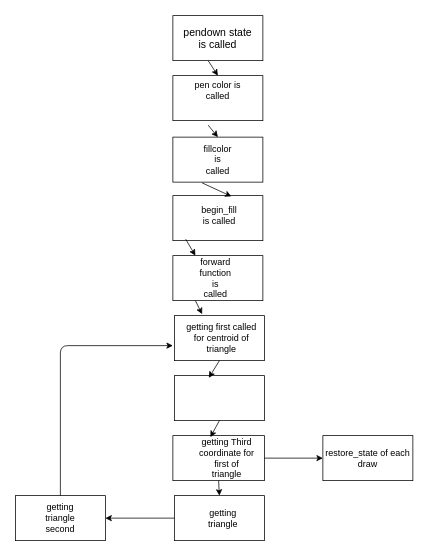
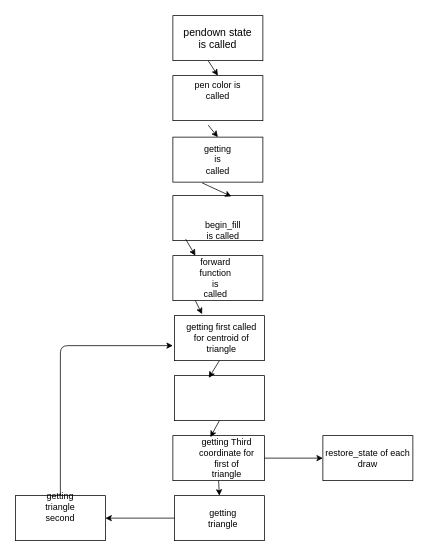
  <mxCell id="0" />
  <mxCell id="1" parent="0" />
  <mxCell id="2" value="" style="rounded=0;whiteSpace=wrap;html=1;" vertex="1" parent="1"><mxGeometry x="230" width="120" height="60" as="geometry" y="20" /></mxCell>
  <mxCell id="3" value="" style="rounded=0;whiteSpace=wrap;html=1;" vertex="1" parent="1"><mxGeometry x="230" y="100" width="120" height="60" as="geometry" /></mxCell>
  <mxCell id="4" value="" style="rounded=0;whiteSpace=wrap;html=1;" vertex="1" parent="1"><mxGeometry x="230" y="182" width="120" height="60" as="geometry" /></mxCell>
  <mxCell id="5" value="" style="rounded=0;whiteSpace=wrap;html=1;" vertex="1" parent="1"><mxGeometry x="230" y="340" width="120" height="60" as="geometry" /></mxCell>
  <mxCell id="6" value="" style="rounded=0;whiteSpace=wrap;html=1;" vertex="1" parent="1"><mxGeometry x="230" y="260" width="120" height="60" as="geometry" /></mxCell>
  <mxCell id="7" value="&lt;span style=&quot;font-size: 14px&quot;&gt;pendown state is called&lt;/span&gt;" style="text;html=1;strokeColor=none;fillColor=none;align=center;verticalAlign=middle;whiteSpace=wrap;rounded=0;" vertex="1" parent="1"><mxGeometry x="240" y="40" width="100" height="20" as="geometry" /></mxCell>
  <mxCell id="8" value="pen color is called" style="text;html=1;strokeColor=none;fillColor=none;align=center;verticalAlign=middle;whiteSpace=wrap;rounded=0;" vertex="1" parent="1"><mxGeometry x="250" y="110" width="80" height="20" as="geometry" /></mxCell>
- <mxCell id="9" value="fillcolor is called" style="text;html=1;strokeColor=none;fillColor=none;align=center;verticalAlign=middle;whiteSpace=wrap;rounded=0;" vertex="1" parent="1"><mxGeometry x="270" y="202" width="40" height="20" as="geometry" /></mxCell>
- <mxCell id="10" value="begin_fill is called" style="text;html=1;strokeColor=none;fillColor=none;align=center;verticalAlign=middle;whiteSpace=wrap;rounded=0;" vertex="1" parent="1"><mxGeometry x="267" y="276" width="50" height="20" as="geometry" /></mxCell>
+ <mxCell id="9" value="getting is called" style="text;html=1;strokeColor=none;fillColor=none;align=center;verticalAlign=middle;whiteSpace=wrap;rounded=0;" vertex="1" parent="1"><mxGeometry x="270" y="202" width="40" height="20" as="geometry" /></mxCell>
+ <mxCell id="10" value="begin_fill is called" style="text;html=1;strokeColor=none;fillColor=none;align=center;verticalAlign=middle;whiteSpace=wrap;rounded=0;" vertex="1" parent="1"><mxGeometry x="272" y="296" width="50" height="20" as="geometry" /></mxCell>
  <mxCell id="11" value="forward function is called" style="text;html=1;strokeColor=none;fillColor=none;align=center;verticalAlign=middle;whiteSpace=wrap;rounded=0;" vertex="1" parent="1"><mxGeometry x="267" y="360" width="40" height="20" as="geometry" /></mxCell>
  <mxCell id="12" value="" style="rounded=0;whiteSpace=wrap;html=1;" vertex="1" parent="1"><mxGeometry x="232" y="500" width="120" height="60" as="geometry" /></mxCell>
  <mxCell id="13" value="" style="rounded=0;whiteSpace=wrap;html=1;" vertex="1" parent="1"><mxGeometry x="232" y="420" width="120" height="60" as="geometry" /></mxCell>
  <mxCell id="14" value="getting first called for centroid of triangle" style="text;html=1;strokeColor=none;fillColor=none;align=center;verticalAlign=middle;whiteSpace=wrap;rounded=0;" vertex="1" parent="1"><mxGeometry x="240" y="440" width="110" height="20" as="geometry" /></mxCell>
  <mxCell id="15" value="" style="rounded=0;whiteSpace=wrap;html=1;" vertex="1" parent="1"><mxGeometry x="230" y="580" width="122" height="60" as="geometry" /></mxCell>
  <mxCell id="16" value="&lt;span&gt;getting Third&lt;br&gt;coordinate for first of triangle&lt;/span&gt;" style="text;html=1;strokeColor=none;fillColor=none;align=center;verticalAlign=middle;whiteSpace=wrap;rounded=0;" vertex="1" parent="1"><mxGeometry x="264" y="600" width="76" height="20" as="geometry" /></mxCell>
  <mxCell id="17" value="" style="rounded=0;whiteSpace=wrap;html=1;" vertex="1" parent="1"><mxGeometry x="232" y="660" width="120" height="60" as="geometry" /></mxCell>
  <mxCell id="18" value="" style="rounded=0;whiteSpace=wrap;html=1;" vertex="1" parent="1"><mxGeometry x="20" y="660" width="120" height="60" as="geometry" /></mxCell>
  <mxCell id="19" value="getting triangle" style="text;html=1;strokeColor=none;fillColor=none;align=center;verticalAlign=middle;whiteSpace=wrap;rounded=0;" vertex="1" parent="1"><mxGeometry x="264" y="670" width="66" height="40" as="geometry" /></mxCell>
- <mxCell id="20" value="getting triangle second" style="text;html=1;strokeColor=none;fillColor=none;align=center;verticalAlign=middle;whiteSpace=wrap;rounded=0;" vertex="1" parent="1"><mxGeometry x="55" y="680" width="50" height="20" as="geometry" /></mxCell>
+ <mxCell id="20" value="getting triangle second" style="text;html=1;strokeColor=none;fillColor=none;align=center;verticalAlign=middle;whiteSpace=wrap;rounded=0;" vertex="1" parent="1"><mxGeometry x="55" y="665" width="50" height="20" as="geometry" /></mxCell>
  <mxCell id="21" value="" style="endArrow=classic;html=1;exitX=0.392;exitY=1.1;exitDx=0;exitDy=0;exitPerimeter=0;entryX=0.5;entryY=0;entryDx=0;entryDy=0;" edge="1" parent="1" source="3" target="4"><mxGeometry width="50" height="50" relative="1" as="geometry"><mxPoint x="140" y="430" as="sourcePoint" /><mxPoint x="190" y="380" as="targetPoint" /></mxGeometry></mxCell>
  <mxCell id="22" value="" style="endArrow=classic;html=1;exitX=0.392;exitY=1;exitDx=0;exitDy=0;exitPerimeter=0;" edge="1" parent="1" source="2"><mxGeometry width="50" height="50" relative="1" as="geometry"><mxPoint x="140" y="430" as="sourcePoint" /><mxPoint x="290" y="100" as="targetPoint" /></mxGeometry></mxCell>
  <mxCell id="23" value="" style="endArrow=classic;html=1;exitX=0.325;exitY=1.017;exitDx=0;exitDy=0;exitPerimeter=0;entryX=0.65;entryY=0.017;entryDx=0;entryDy=0;entryPerimeter=0;" edge="1" parent="1" source="4" target="6"><mxGeometry width="50" height="50" relative="1" as="geometry"><mxPoint x="140" y="430" as="sourcePoint" /><mxPoint x="190" y="380" as="targetPoint" /></mxGeometry></mxCell>
  <mxCell id="24" value="" style="endArrow=classic;html=1;exitX=0.142;exitY=0.967;exitDx=0;exitDy=0;exitPerimeter=0;entryX=0.25;entryY=0;entryDx=0;entryDy=0;" edge="1" parent="1" source="6" target="5"><mxGeometry width="50" height="50" relative="1" as="geometry"><mxPoint x="140" y="430" as="sourcePoint" /><mxPoint x="190" y="380" as="targetPoint" /></mxGeometry></mxCell>
  <mxCell id="25" value="" style="endArrow=classic;html=1;exitX=0.25;exitY=1;exitDx=0;exitDy=0;entryX=0.308;entryY=-0.033;entryDx=0;entryDy=0;entryPerimeter=0;" edge="1" parent="1" source="5" target="13"><mxGeometry width="50" height="50" relative="1" as="geometry"><mxPoint x="140" y="430" as="sourcePoint" /><mxPoint x="190" y="380" as="targetPoint" /></mxGeometry></mxCell>
  <mxCell id="26" value="" style="endArrow=classic;html=1;exitX=0.5;exitY=1;exitDx=0;exitDy=0;entryX=0.5;entryY=0;entryDx=0;entryDy=0;" edge="1" parent="1" source="15" target="17"><mxGeometry width="50" height="50" relative="1" as="geometry"><mxPoint x="140" y="430" as="sourcePoint" /><mxPoint x="190" y="380" as="targetPoint" /></mxGeometry></mxCell>
  <mxCell id="27" value="" style="endArrow=classic;html=1;exitX=0.5;exitY=1;exitDx=0;exitDy=0;entryX=0.383;entryY=0.05;entryDx=0;entryDy=0;entryPerimeter=0;" edge="1" parent="1" source="13" target="12"><mxGeometry width="50" height="50" relative="1" as="geometry"><mxPoint x="140" y="430" as="sourcePoint" /><mxPoint x="190" y="380" as="targetPoint" /></mxGeometry></mxCell>
  <mxCell id="28" value="" style="endArrow=classic;html=1;exitX=0.5;exitY=1;exitDx=0;exitDy=0;entryX=0.41;entryY=0.033;entryDx=0;entryDy=0;entryPerimeter=0;" edge="1" parent="1" source="12" target="15"><mxGeometry width="50" height="50" relative="1" as="geometry"><mxPoint x="140" y="430" as="sourcePoint" /><mxPoint x="190" y="380" as="targetPoint" /></mxGeometry></mxCell>
  <mxCell id="29" value="" style="endArrow=classic;html=1;exitX=0;exitY=0.5;exitDx=0;exitDy=0;" edge="1" parent="1" source="17"><mxGeometry width="50" height="50" relative="1" as="geometry"><mxPoint x="140" y="430" as="sourcePoint" /><mxPoint x="140" y="690" as="targetPoint" /></mxGeometry></mxCell>
  <mxCell id="30" value="" style="endArrow=classic;html=1;" edge="1" parent="1" source="18"><mxGeometry width="50" height="50" relative="1" as="geometry"><mxPoint x="100" y="620" as="sourcePoint" /><mxPoint x="230" y="460" as="targetPoint" /><Array as="points"><mxPoint x="80" y="460" /></Array></mxGeometry></mxCell>
  <mxCell id="31" value="" style="endArrow=classic;html=1;exitX=1;exitY=0.5;exitDx=0;exitDy=0;" edge="1" parent="1" source="15" target="32"><mxGeometry width="50" height="50" relative="1" as="geometry"><mxPoint x="140" y="490" as="sourcePoint" /><mxPoint x="420" y="610" as="targetPoint" /></mxGeometry></mxCell>
  <mxCell id="32" value="" style="rounded=0;whiteSpace=wrap;html=1;" vertex="1" parent="1"><mxGeometry x="430" y="580" width="120" height="60" as="geometry" /></mxCell>
  <mxCell id="33" value="restore_state of each draw" style="text;html=1;strokeColor=none;fillColor=none;align=center;verticalAlign=middle;whiteSpace=wrap;rounded=0;" vertex="1" parent="1"><mxGeometry x="430" y="580" width="120" height="60" as="geometry" /></mxCell>
